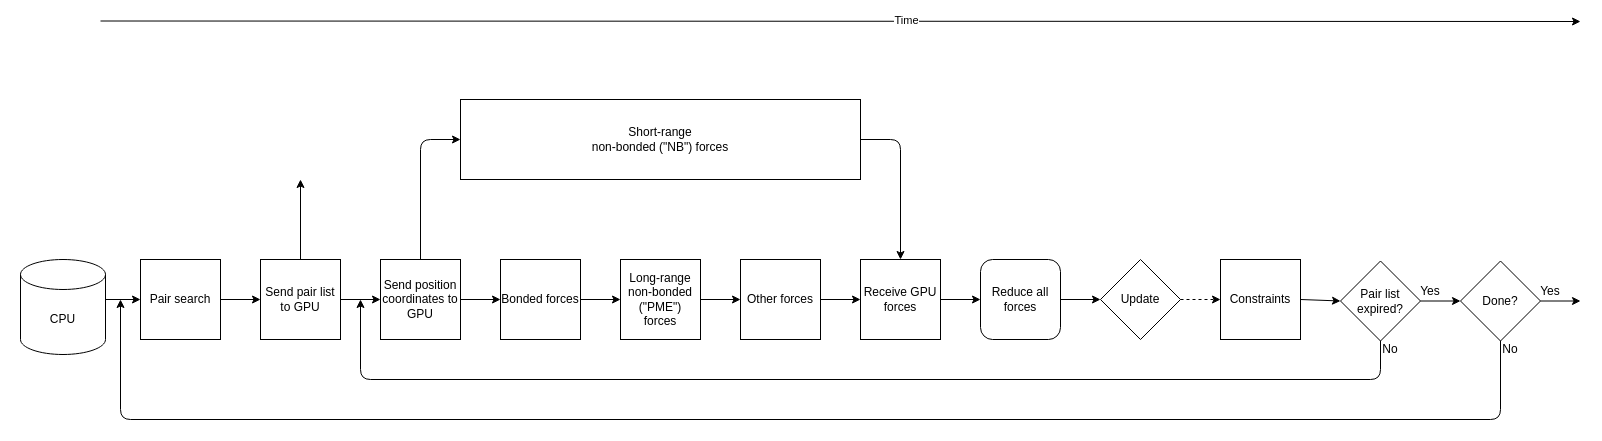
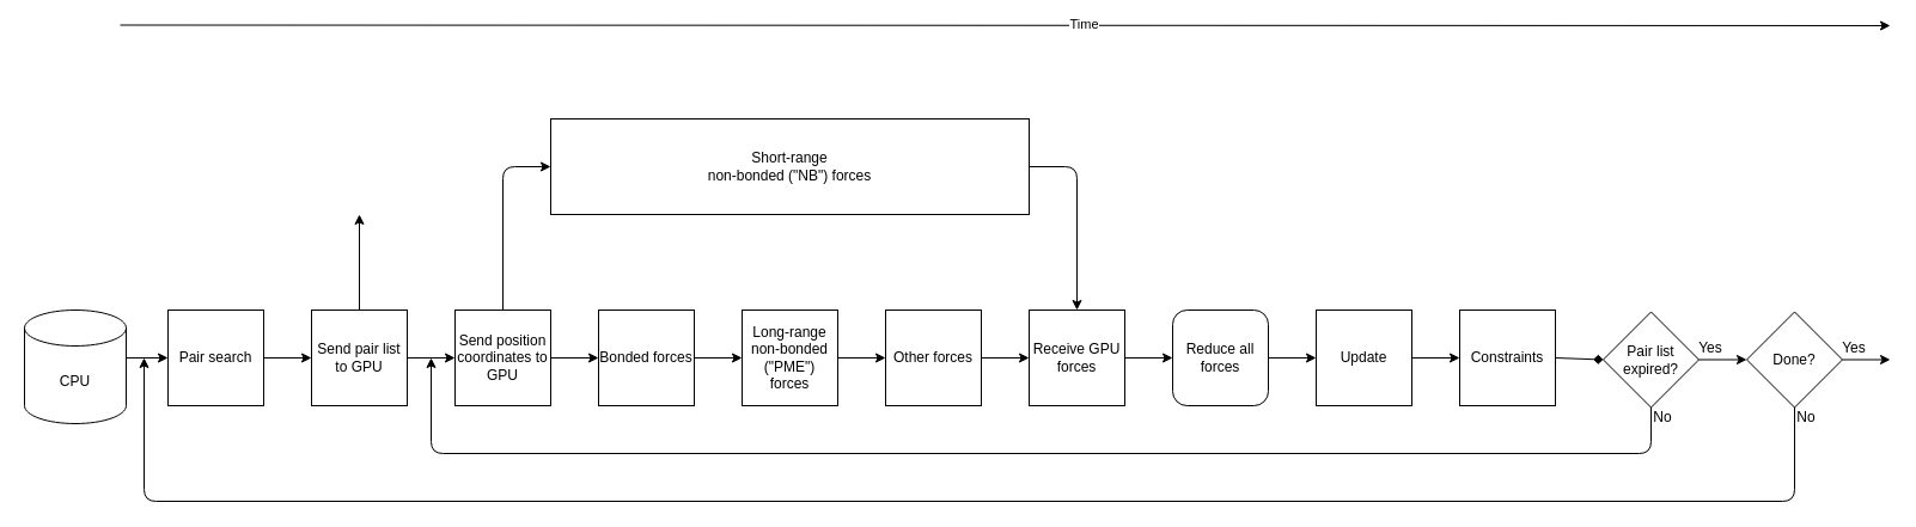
  <mxCell id="0" />
  <mxCell id="1" parent="0" />
  <mxCell id="2" value="" style="endArrow=classic;html=1;" parent="1" edge="1"><mxGeometry width="50" height="50" relative="1" as="geometry"><mxPoint x="100" y="20.5" as="sourcePoint" /><mxPoint x="1580" y="21" as="targetPoint" /></mxGeometry></mxCell>
  <mxCell id="3" value="Time" style="edgeLabel;html=1;align=center;verticalAlign=middle;resizable=0;points=[];" parent="2" vertex="1" connectable="0"><mxGeometry x="0.142" y="3" relative="1" as="geometry"><mxPoint x="-40" y="1.5" as="offset" /></mxGeometry></mxCell>
- <mxCell id="4" value="Update" style="rhombus;whiteSpace=wrap;html=1;aspect=fixed;" parent="1" vertex="1"><mxGeometry x="1100" y="259" width="80" height="80" as="geometry" /></mxCell>
+ <mxCell id="4" value="Update" style="whiteSpace=wrap;html=1;aspect=fixed;" parent="1" vertex="1"><mxGeometry x="1100" y="259" width="80" height="80" as="geometry" /></mxCell>
  <mxCell id="5" value="Constraints" style="whiteSpace=wrap;html=1;aspect=fixed;" parent="1" vertex="1"><mxGeometry x="1220" y="259" width="80" height="80" as="geometry" /></mxCell>
  <mxCell id="6" value="" style="endArrow=classic;html=1;exitX=1;exitY=0.5;exitDx=0;exitDy=0;" parent="1" edge="1"><mxGeometry width="50" height="50" relative="1" as="geometry"><mxPoint x="820" y="299" as="sourcePoint" /><mxPoint x="860" y="299" as="targetPoint" /></mxGeometry></mxCell>
- <mxCell id="7" value="" style="endArrow=classic;html=1;exitX=1;exitY=0.5;exitDx=0;exitDy=0;entryX=0;entryY=0.5;entryDx=0;entryDy=0;dashed=1;" parent="1" source="4" target="5" edge="1"><mxGeometry width="50" height="50" relative="1" as="geometry"><mxPoint x="1070" y="309" as="sourcePoint" /><mxPoint x="1110" y="309" as="targetPoint" /></mxGeometry></mxCell>
- <mxCell id="8" value="" style="endArrow=classic;html=1;exitX=1;exitY=0.5;exitDx=0;exitDy=0;entryX=0;entryY=0.5;entryDx=0;entryDy=0;" parent="1" source="5" target="9" edge="1"><mxGeometry width="50" height="50" relative="1" as="geometry"><mxPoint x="1190" y="310.5" as="sourcePoint" /><mxPoint x="1230" y="310.5" as="targetPoint" /></mxGeometry></mxCell>
+ <mxCell id="7" value="" style="endArrow=classic;html=1;exitX=1;exitY=0.5;exitDx=0;exitDy=0;entryX=0;entryY=0.5;entryDx=0;entryDy=0;" parent="1" source="4" target="5" edge="1"><mxGeometry width="50" height="50" relative="1" as="geometry"><mxPoint x="1070" y="309" as="sourcePoint" /><mxPoint x="1110" y="309" as="targetPoint" /></mxGeometry></mxCell>
+ <mxCell id="8" value="" style="endArrow=diamond;html=1;exitX=1;exitY=0.5;exitDx=0;exitDy=0;entryX=0;entryY=0.5;entryDx=0;entryDy=0;" parent="1" source="5" target="9" edge="1"><mxGeometry width="50" height="50" relative="1" as="geometry"><mxPoint x="1190" y="310.5" as="sourcePoint" /><mxPoint x="1230" y="310.5" as="targetPoint" /></mxGeometry></mxCell>
  <mxCell id="9" value="Pair list expired?" style="rhombus;whiteSpace=wrap;html=1;" parent="1" vertex="1"><mxGeometry x="1340" y="260.5" width="80" height="80" as="geometry" /></mxCell>
  <mxCell id="10" value="" style="endArrow=classic;html=1;exitX=1;exitY=0.5;exitDx=0;exitDy=0;entryX=0;entryY=0.5;entryDx=0;entryDy=0;" parent="1" source="9" edge="1"><mxGeometry width="50" height="50" relative="1" as="geometry"><mxPoint x="1200" y="320.5" as="sourcePoint" /><mxPoint x="1460" y="300.5" as="targetPoint" /></mxGeometry></mxCell>
  <mxCell id="11" value="Yes" style="text;html=1;strokeColor=none;fillColor=none;align=center;verticalAlign=middle;whiteSpace=wrap;rounded=0;" parent="1" vertex="1"><mxGeometry x="1410" y="280.5" width="40" height="20" as="geometry" /></mxCell>
  <mxCell id="12" value="No" style="text;html=1;strokeColor=none;fillColor=none;align=center;verticalAlign=middle;whiteSpace=wrap;rounded=0;" parent="1" vertex="1"><mxGeometry x="1370" y="339" width="40" height="20" as="geometry" /></mxCell>
  <mxCell id="13" value="" style="endArrow=classic;html=1;exitX=1;exitY=0.5;exitDx=0;exitDy=0;entryX=0;entryY=0.5;entryDx=0;entryDy=0;" parent="1" edge="1"><mxGeometry width="50" height="50" relative="1" as="geometry"><mxPoint x="100" y="299" as="sourcePoint" /><mxPoint x="140" y="299" as="targetPoint" /></mxGeometry></mxCell>
  <mxCell id="14" value="Pair search" style="whiteSpace=wrap;html=1;aspect=fixed;" parent="1" vertex="1"><mxGeometry x="140" y="259" width="80" height="80" as="geometry" /></mxCell>
  <mxCell id="15" value="Send pair list to GPU" style="whiteSpace=wrap;html=1;aspect=fixed;" parent="1" vertex="1"><mxGeometry x="260" y="259" width="80" height="80" as="geometry" /></mxCell>
  <mxCell id="16" value="Long-range non-bonded (&quot;PME&quot;) forces" style="whiteSpace=wrap;html=1;aspect=fixed;" parent="1" vertex="1"><mxGeometry x="620" y="259" width="80" height="80" as="geometry" /></mxCell>
  <mxCell id="17" value="Other forces" style="whiteSpace=wrap;html=1;aspect=fixed;" parent="1" vertex="1"><mxGeometry x="740" y="259" width="80" height="80" as="geometry" /></mxCell>
  <mxCell id="18" value="" style="endArrow=classic;html=1;exitX=1;exitY=0.5;exitDx=0;exitDy=0;entryX=0;entryY=0.5;entryDx=0;entryDy=0;" parent="1" source="16" target="17" edge="1"><mxGeometry width="50" height="50" relative="1" as="geometry"><mxPoint x="590" y="309" as="sourcePoint" /><mxPoint x="630" y="309" as="targetPoint" /></mxGeometry></mxCell>
  <mxCell id="19" value="Done?" style="rhombus;whiteSpace=wrap;html=1;" parent="1" vertex="1"><mxGeometry x="1460" y="260.5" width="80" height="80" as="geometry" /></mxCell>
  <mxCell id="20" value="" style="endArrow=classic;html=1;exitX=1;exitY=0.5;exitDx=0;exitDy=0;" parent="1" source="19" edge="1"><mxGeometry width="50" height="50" relative="1" as="geometry"><mxPoint x="1310" y="310.5" as="sourcePoint" /><mxPoint x="1580" y="300.5" as="targetPoint" /></mxGeometry></mxCell>
  <mxCell id="21" value="Yes" style="text;html=1;strokeColor=none;fillColor=none;align=center;verticalAlign=middle;whiteSpace=wrap;rounded=0;" parent="1" vertex="1"><mxGeometry x="1530" y="280.5" width="40" height="20" as="geometry" /></mxCell>
  <mxCell id="22" value="" style="endArrow=classic;html=1;exitX=0.5;exitY=1;exitDx=0;exitDy=0;" parent="1" source="19" edge="1"><mxGeometry width="50" height="50" relative="1" as="geometry"><mxPoint x="620" y="559" as="sourcePoint" /><mxPoint x="120" y="299" as="targetPoint" /><Array as="points"><mxPoint x="1500" y="419" /><mxPoint x="120" y="419" /></Array></mxGeometry></mxCell>
  <mxCell id="23" value="" style="endArrow=classic;html=1;exitX=0.5;exitY=1;exitDx=0;exitDy=0;" parent="1" source="9" edge="1"><mxGeometry width="50" height="50" relative="1" as="geometry"><mxPoint x="620" y="529" as="sourcePoint" /><mxPoint x="360" y="299" as="targetPoint" /><Array as="points"><mxPoint x="1380" y="379" /><mxPoint x="360" y="379" /></Array></mxGeometry></mxCell>
  <mxCell id="24" value="No" style="text;html=1;strokeColor=none;fillColor=none;align=center;verticalAlign=middle;whiteSpace=wrap;rounded=0;" parent="1" vertex="1"><mxGeometry x="1490" y="339" width="40" height="20" as="geometry" /></mxCell>
  <mxCell id="25" value="CPU" style="shape=cylinder3;whiteSpace=wrap;html=1;boundedLbl=1;backgroundOutline=1;size=15;" parent="1" vertex="1"><mxGeometry x="20" y="259" width="85" height="95" as="geometry" /></mxCell>
  <mxCell id="26" value="" style="endArrow=classic;html=1;" edge="1" parent="1"><mxGeometry width="50" height="50" relative="1" as="geometry"><mxPoint x="340" y="299" as="sourcePoint" /><mxPoint x="380" y="299" as="targetPoint" /></mxGeometry></mxCell>
  <mxCell id="27" value="" style="endArrow=classic;html=1;exitX=1;exitY=0.5;exitDx=0;exitDy=0;" edge="1" parent="1" source="14"><mxGeometry width="50" height="50" relative="1" as="geometry"><mxPoint x="350" y="310.5" as="sourcePoint" /><mxPoint x="260" y="299" as="targetPoint" /></mxGeometry></mxCell>
  <mxCell id="28" value="Bonded forces" style="whiteSpace=wrap;html=1;aspect=fixed;" vertex="1" parent="1"><mxGeometry x="500" y="259" width="80" height="80" as="geometry" /></mxCell>
  <mxCell id="29" value="Send position coordinates to GPU" style="whiteSpace=wrap;html=1;aspect=fixed;" vertex="1" parent="1"><mxGeometry x="380" y="259" width="80" height="80" as="geometry" /></mxCell>
  <mxCell id="30" value="" style="endArrow=classic;html=1;exitX=0.5;exitY=0;exitDx=0;exitDy=0;entryX=0;entryY=0.5;entryDx=0;entryDy=0;" edge="1" parent="1" source="29"><mxGeometry width="50" height="50" relative="1" as="geometry"><mxPoint x="780" y="549" as="sourcePoint" /><mxPoint x="460" y="139" as="targetPoint" /><Array as="points"><mxPoint x="420" y="139" /></Array></mxGeometry></mxCell>
  <mxCell id="31" value="" style="endArrow=classic;html=1;exitX=1;exitY=0.5;exitDx=0;exitDy=0;entryX=0;entryY=0.5;entryDx=0;entryDy=0;" edge="1" parent="1" source="28" target="16"><mxGeometry width="50" height="50" relative="1" as="geometry"><mxPoint x="710" y="309" as="sourcePoint" /><mxPoint x="750" y="309" as="targetPoint" /></mxGeometry></mxCell>
  <mxCell id="32" value="" style="endArrow=classic;html=1;exitX=1;exitY=0.5;exitDx=0;exitDy=0;" edge="1" parent="1" source="29"><mxGeometry width="50" height="50" relative="1" as="geometry"><mxPoint x="720" y="319" as="sourcePoint" /><mxPoint x="500" y="299" as="targetPoint" /></mxGeometry></mxCell>
  <mxCell id="33" value="Receive GPU forces" style="whiteSpace=wrap;html=1;aspect=fixed;" vertex="1" parent="1"><mxGeometry x="860" y="259" width="80" height="80" as="geometry" /></mxCell>
  <mxCell id="34" value="Reduce all forces" style="whiteSpace=wrap;html=1;aspect=fixed;rounded=1;" vertex="1" parent="1"><mxGeometry x="980" y="259" width="80" height="80" as="geometry" /></mxCell>
  <mxCell id="35" value="" style="endArrow=classic;html=1;exitX=1;exitY=0.5;exitDx=0;exitDy=0;entryX=0;entryY=0.5;entryDx=0;entryDy=0;" edge="1" parent="1" source="33" target="34"><mxGeometry width="50" height="50" relative="1" as="geometry"><mxPoint x="830" y="309" as="sourcePoint" /><mxPoint x="870" y="309" as="targetPoint" /></mxGeometry></mxCell>
  <mxCell id="36" value="" style="endArrow=classic;html=1;exitX=1;exitY=0.5;exitDx=0;exitDy=0;entryX=0;entryY=0.5;entryDx=0;entryDy=0;" edge="1" parent="1" source="34" target="4"><mxGeometry width="50" height="50" relative="1" as="geometry"><mxPoint x="950" y="309" as="sourcePoint" /><mxPoint x="990" y="309" as="targetPoint" /></mxGeometry></mxCell>
  <mxCell id="37" value="" style="endArrow=classic;html=1;exitX=1;exitY=0.5;exitDx=0;exitDy=0;entryX=0.5;entryY=0;entryDx=0;entryDy=0;" edge="1" parent="1" source="38" target="33"><mxGeometry width="50" height="50" relative="1" as="geometry"><mxPoint x="540" y="139" as="sourcePoint" /><mxPoint x="830" y="499" as="targetPoint" /><Array as="points"><mxPoint x="900" y="139" /></Array></mxGeometry></mxCell>
  <mxCell id="38" value="&lt;span&gt;Short-range&lt;/span&gt;&lt;br&gt;&lt;span&gt;non-bonded (&quot;NB&quot;) forces&lt;/span&gt;" style="rounded=0;whiteSpace=wrap;html=1;" vertex="1" parent="1"><mxGeometry x="460" y="99" width="400" height="80" as="geometry" /></mxCell>
  <mxCell id="39" value="" style="endArrow=classic;html=1;exitX=0.5;exitY=0;exitDx=0;exitDy=0;" edge="1" parent="1" source="15"><mxGeometry width="50" height="50" relative="1" as="geometry"><mxPoint x="780" y="549" as="sourcePoint" /><mxPoint x="300" y="179" as="targetPoint" /></mxGeometry></mxCell>
